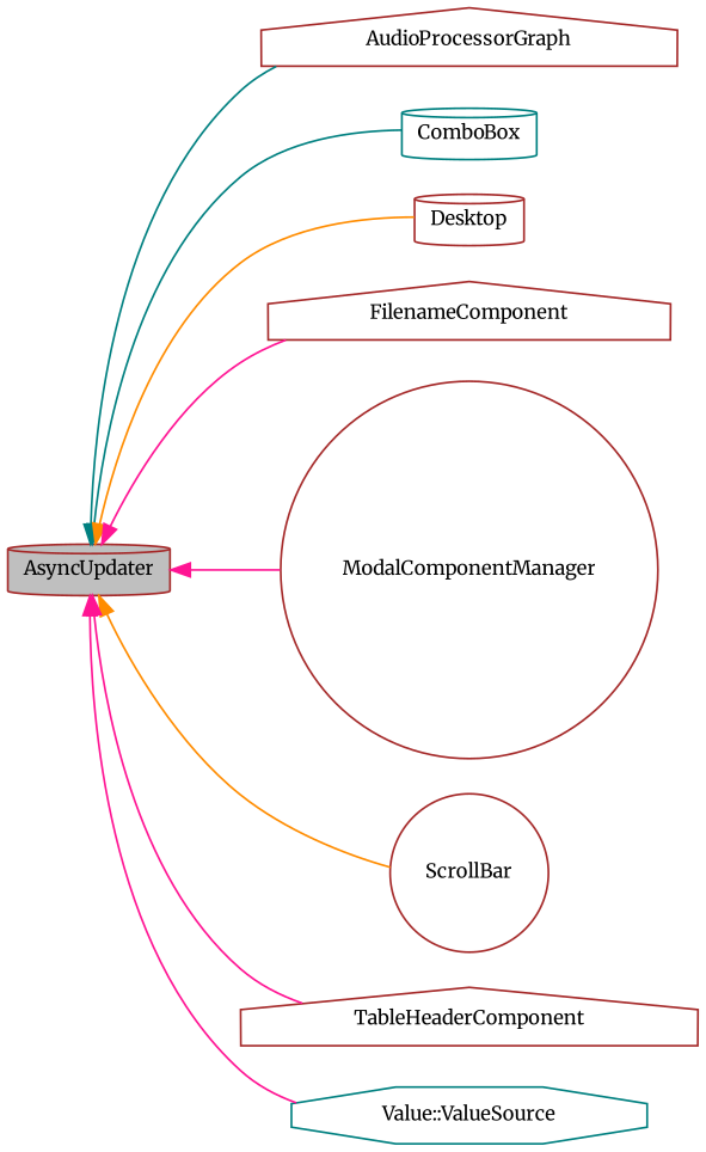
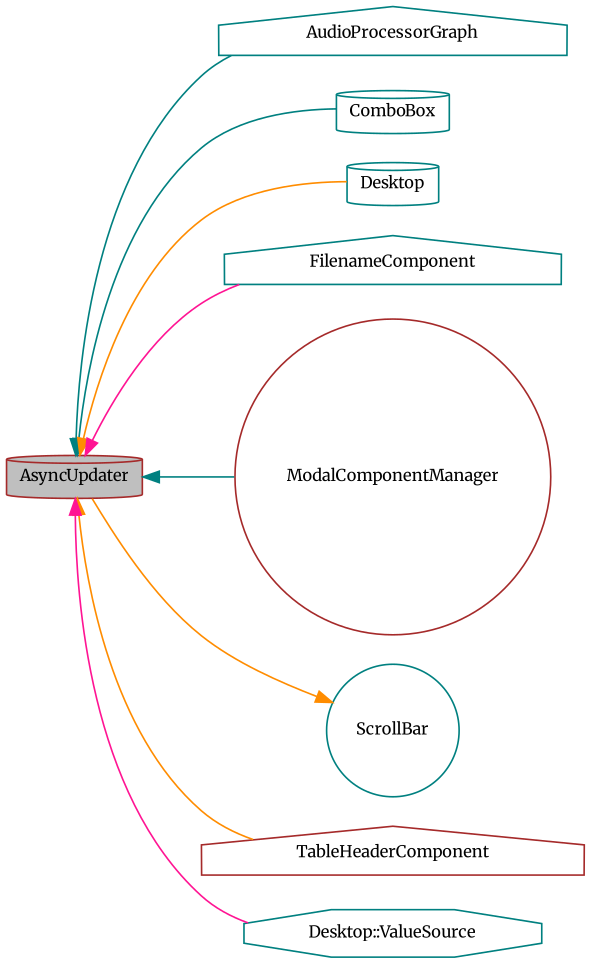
  digraph {
    fontname=Merriweather
    rankdir=LR
    node [color=teal fontname=Merriweather fontsize=10 shape=cylinder]
    edge [color=darkorange dir=back fontname=Merriweather fontsize=10 labelfontname=Helvetica labelfontsize=10 style=solid]
    n1 [color=brown fillcolor=grey75 fontcolor=black height=0.2 label=AsyncUpdater style=filled width=0.4]
-   n2 [color=brown height=0.2 label=AudioProcessorGraph shape=house width=0.4]
+   n2 [height=0.2 label=AudioProcessorGraph shape=house width=0.4]
    n3 [height=0.2 label=ComboBox width=0.4]
-   n4 [color=brown height=0.2 label=Desktop width=0.4]
-   n5 [color=brown height=0.2 label=FilenameComponent shape=house width=0.4]
+   n4 [height=0.2 label=Desktop width=0.4]
+   n5 [height=0.2 label=FilenameComponent shape=house width=0.4]
    n6 [color=brown height=0.2 label=ModalComponentManager shape=circle width=0.4]
-   n7 [color=brown height=0.2 label=ScrollBar shape=circle width=0.4]
+   n7 [height=0.2 label=ScrollBar shape=circle width=0.4]
    n8 [color=brown height=0.2 label=TableHeaderComponent shape=house width=0.4]
-   n9 [height=0.2 label="Value::ValueSource" shape=octagon width=0.4]
+   n9 [height=0.2 label="Desktop::ValueSource" shape=octagon width=0.4]
    n1 -> n2 [color=teal]
    n1 -> n3 [color=teal]
    n1 -> n4
    n1 -> n5 [color=deeppink]
-   n1 -> n6 [color=deeppink]
-   n1 -> n7
-   n1 -> n8 [color=deeppink]
+   n1 -> n6 [color=teal]
+   n7 -> n1
+   n1 -> n8
    n1 -> n9 [color=deeppink]
  }
